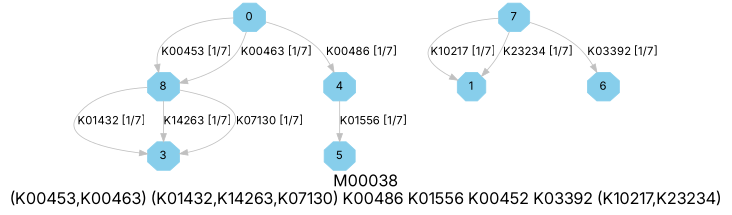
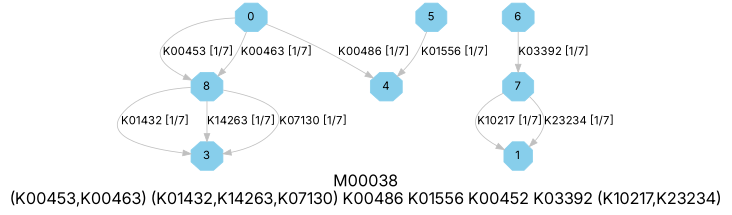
  digraph {
    fontname=Inter
    fontsize=20
    label="M00038\n(K00453,K00463) (K01432,K14263,K07130) K00486 K01556 K00452 K03392 (K10217,K23234)"
    node [color=skyblue fontname=Inter shape=octagon style=filled]
    edge [color=grey fontname=Inter]
    0 [height=.3 width=.3]
    1 [height=.3 width=.3]
    n3 [height=.3 label=8 width=.3]
    3 [height=.3 width=.3]
    4 [height=.3 width=.3]
    5 [height=.3 width=.3]
    6 [height=.3 width=.3]
    7 [height=.3 width=.3]
    subgraph sub_1 {
      0
      1
      n3
      3
      4
      5
      6
      7
    }
    0 -> n3 [label="K00453 [1/7]"]
    0 -> n3 [label="K00463 [1/7]"]
    0 -> 4 [label="K00486 [1/7]"]
    n3 -> 3 [label="K01432 [1/7]"]
    n3 -> 3 [label="K14263 [1/7]"]
    n3 -> 3 [label="K07130 [1/7]"]
-   4 -> 5 [label="K01556 [1/7]"]
-   7 -> 6 [label="K03392 [1/7]"]
+   5 -> 4 [label="K01556 [1/7]"]
+   6 -> 7 [label="K03392 [1/7]"]
    7 -> 1 [label="K10217 [1/7]"]
    7 -> 1 [label="K23234 [1/7]"]
  }
